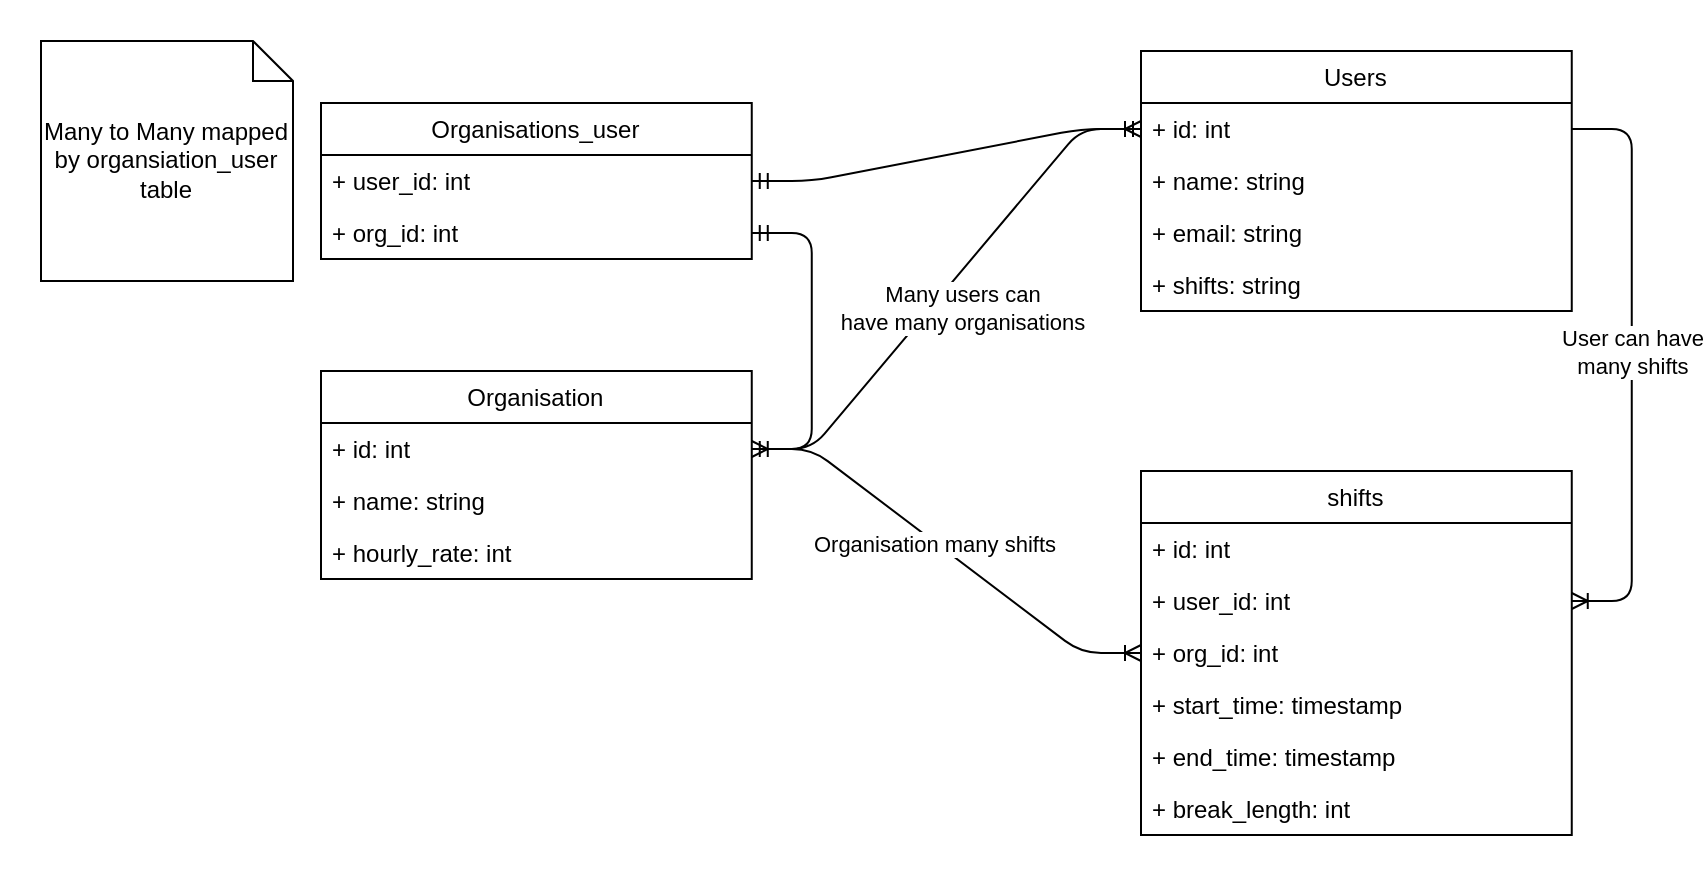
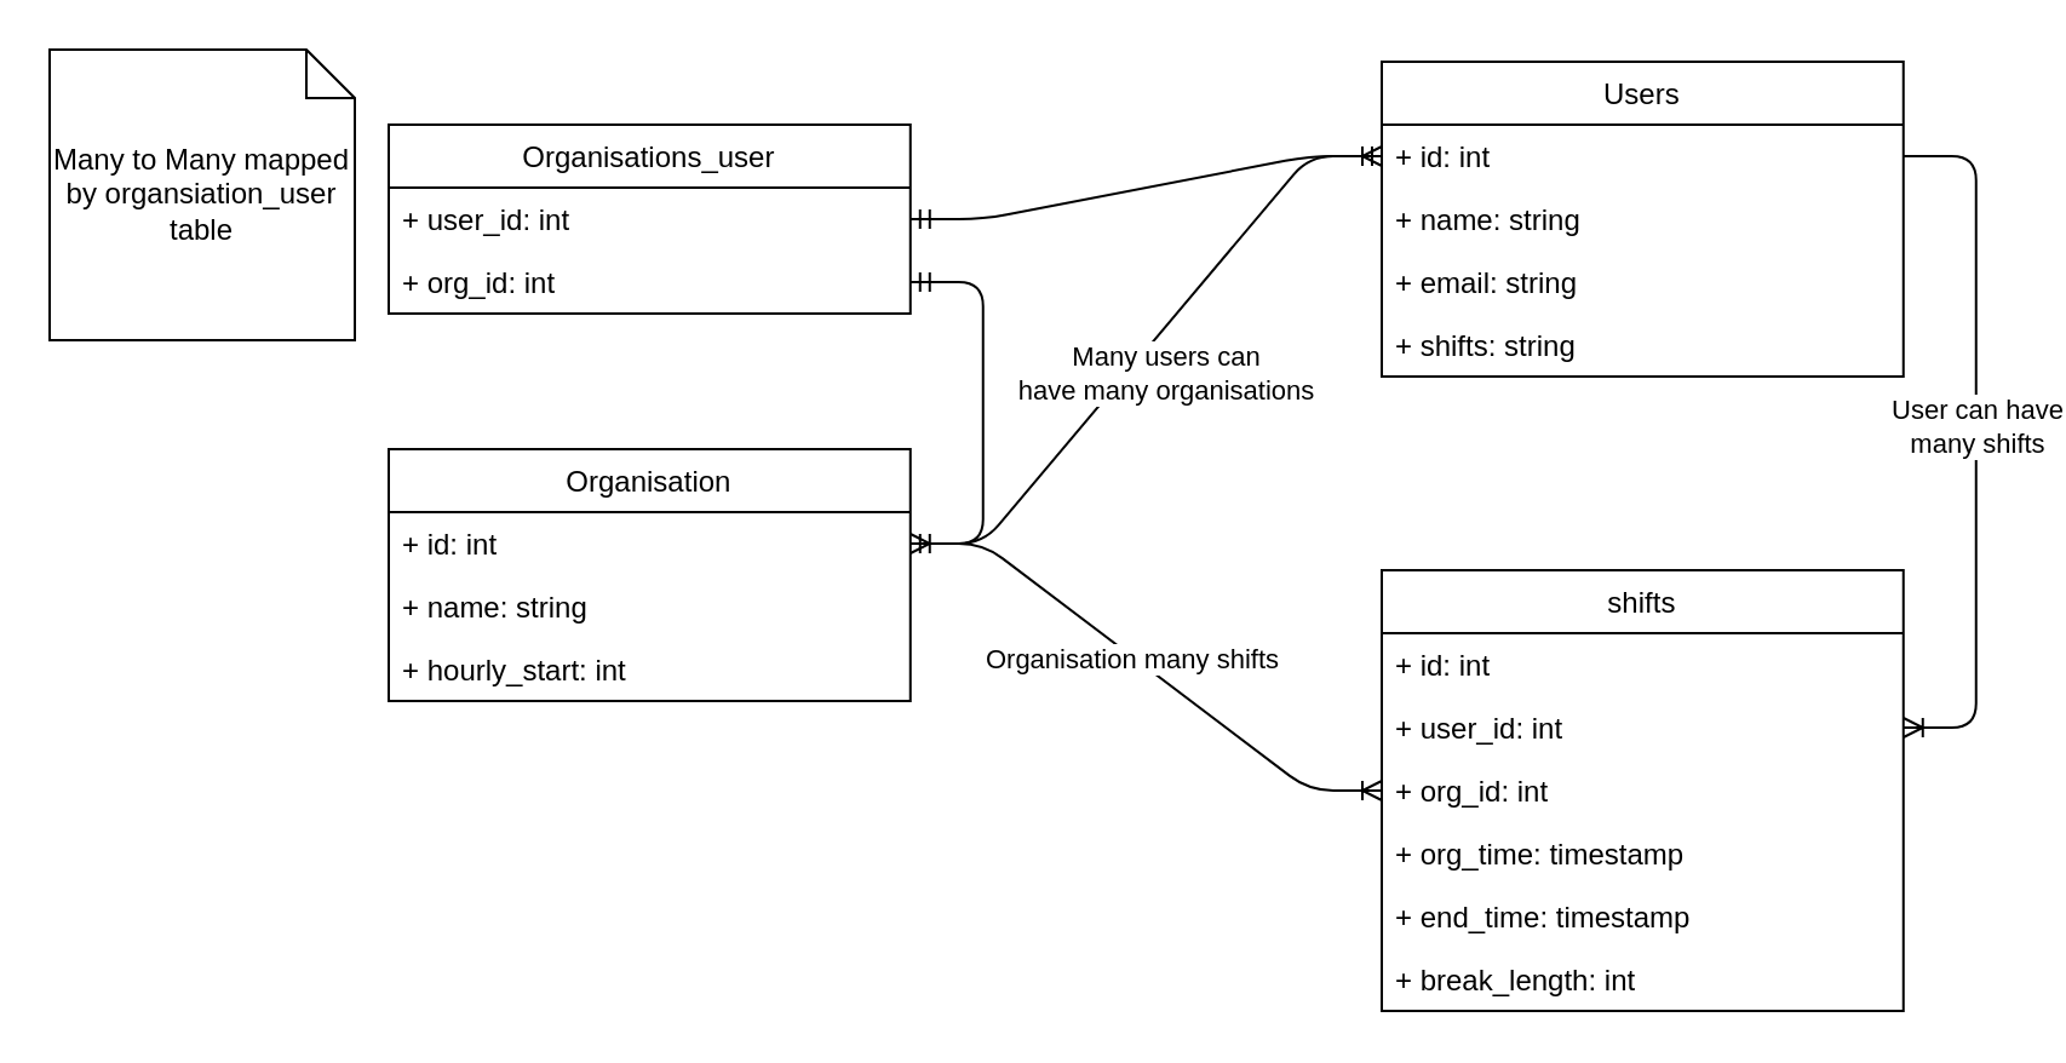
  <mxCell id="0" />
  <mxCell id="1" parent="0" />
  <mxCell id="2" value="Organisation" style="swimlane;fontStyle=0;childLayout=stackLayout;horizontal=1;startSize=26;fillColor=none;horizontalStack=0;resizeParent=1;resizeParentMax=0;resizeLast=0;collapsible=1;marginBottom=0;" vertex="1" parent="1"><mxGeometry x="160" y="185" width="215.38" height="104" as="geometry" /></mxCell>
  <mxCell id="3" value="+ id: int" style="text;strokeColor=none;fillColor=none;align=left;verticalAlign=top;spacingLeft=4;spacingRight=4;overflow=hidden;rotatable=0;points=[[0,0.5],[1,0.5]];portConstraint=eastwest;" vertex="1" parent="2"><mxGeometry y="26" width="215.38" height="26" as="geometry" /></mxCell>
  <mxCell id="4" value="+ name: string" style="text;strokeColor=none;fillColor=none;align=left;verticalAlign=top;spacingLeft=4;spacingRight=4;overflow=hidden;rotatable=0;points=[[0,0.5],[1,0.5]];portConstraint=eastwest;" vertex="1" parent="2"><mxGeometry y="52" width="215.38" height="26" as="geometry" /></mxCell>
- <mxCell id="5" value="+ hourly_rate: int" style="text;strokeColor=none;fillColor=none;align=left;verticalAlign=top;spacingLeft=4;spacingRight=4;overflow=hidden;rotatable=0;points=[[0,0.5],[1,0.5]];portConstraint=eastwest;" vertex="1" parent="2"><mxGeometry y="78" width="215.38" height="26" as="geometry" /></mxCell>
+ <mxCell id="5" value="+ hourly_start: int" style="text;strokeColor=none;fillColor=none;align=left;verticalAlign=top;spacingLeft=4;spacingRight=4;overflow=hidden;rotatable=0;points=[[0,0.5],[1,0.5]];portConstraint=eastwest;" vertex="1" parent="2"><mxGeometry y="78" width="215.38" height="26" as="geometry" /></mxCell>
  <mxCell id="6" value="Users" style="swimlane;fontStyle=0;childLayout=stackLayout;horizontal=1;startSize=26;fillColor=none;horizontalStack=0;resizeParent=1;resizeParentMax=0;resizeLast=0;collapsible=1;marginBottom=0;" vertex="1" parent="1"><mxGeometry x="570" y="25" width="215.38" height="130" as="geometry" /></mxCell>
  <mxCell id="7" value="+ id: int" style="text;strokeColor=none;fillColor=none;align=left;verticalAlign=top;spacingLeft=4;spacingRight=4;overflow=hidden;rotatable=0;points=[[0,0.5],[1,0.5]];portConstraint=eastwest;" vertex="1" parent="6"><mxGeometry y="26" width="215.38" height="26" as="geometry" /></mxCell>
  <mxCell id="8" value="+ name: string" style="text;strokeColor=none;fillColor=none;align=left;verticalAlign=top;spacingLeft=4;spacingRight=4;overflow=hidden;rotatable=0;points=[[0,0.5],[1,0.5]];portConstraint=eastwest;" vertex="1" parent="6"><mxGeometry y="52" width="215.38" height="26" as="geometry" /></mxCell>
  <mxCell id="9" value="+ email: string" style="text;strokeColor=none;fillColor=none;align=left;verticalAlign=top;spacingLeft=4;spacingRight=4;overflow=hidden;rotatable=0;points=[[0,0.5],[1,0.5]];portConstraint=eastwest;" vertex="1" parent="6"><mxGeometry y="78" width="215.38" height="26" as="geometry" /></mxCell>
  <mxCell id="10" value="+ shifts: string" style="text;strokeColor=none;fillColor=none;align=left;verticalAlign=top;spacingLeft=4;spacingRight=4;overflow=hidden;rotatable=0;points=[[0,0.5],[1,0.5]];portConstraint=eastwest;" vertex="1" parent="6"><mxGeometry y="104" width="215.38" height="26" as="geometry" /></mxCell>
  <mxCell id="11" value="shifts" style="swimlane;fontStyle=0;childLayout=stackLayout;horizontal=1;startSize=26;fillColor=none;horizontalStack=0;resizeParent=1;resizeParentMax=0;resizeLast=0;collapsible=1;marginBottom=0;" vertex="1" parent="1"><mxGeometry x="570" y="235" width="215.38" height="182" as="geometry" /></mxCell>
  <mxCell id="12" value="+ id: int" style="text;strokeColor=none;fillColor=none;align=left;verticalAlign=top;spacingLeft=4;spacingRight=4;overflow=hidden;rotatable=0;points=[[0,0.5],[1,0.5]];portConstraint=eastwest;" vertex="1" parent="11"><mxGeometry y="26" width="215.38" height="26" as="geometry" /></mxCell>
  <mxCell id="13" value="+ user_id: int" style="text;strokeColor=none;fillColor=none;align=left;verticalAlign=top;spacingLeft=4;spacingRight=4;overflow=hidden;rotatable=0;points=[[0,0.5],[1,0.5]];portConstraint=eastwest;" vertex="1" parent="11"><mxGeometry y="52" width="215.38" height="26" as="geometry" /></mxCell>
  <mxCell id="14" value="+ org_id: int" style="text;strokeColor=none;fillColor=none;align=left;verticalAlign=top;spacingLeft=4;spacingRight=4;overflow=hidden;rotatable=0;points=[[0,0.5],[1,0.5]];portConstraint=eastwest;" vertex="1" parent="11"><mxGeometry y="78" width="215.38" height="26" as="geometry" /></mxCell>
- <mxCell id="15" value="+ start_time: timestamp" style="text;strokeColor=none;fillColor=none;align=left;verticalAlign=top;spacingLeft=4;spacingRight=4;overflow=hidden;rotatable=0;points=[[0,0.5],[1,0.5]];portConstraint=eastwest;" vertex="1" parent="11"><mxGeometry y="104" width="215.38" height="26" as="geometry" /></mxCell>
+ <mxCell id="15" value="+ org_time: timestamp" style="text;strokeColor=none;fillColor=none;align=left;verticalAlign=top;spacingLeft=4;spacingRight=4;overflow=hidden;rotatable=0;points=[[0,0.5],[1,0.5]];portConstraint=eastwest;" vertex="1" parent="11"><mxGeometry y="104" width="215.38" height="26" as="geometry" /></mxCell>
  <mxCell id="16" value="+ end_time: timestamp" style="text;strokeColor=none;fillColor=none;align=left;verticalAlign=top;spacingLeft=4;spacingRight=4;overflow=hidden;rotatable=0;points=[[0,0.5],[1,0.5]];portConstraint=eastwest;" vertex="1" parent="11"><mxGeometry y="130" width="215.38" height="26" as="geometry" /></mxCell>
  <mxCell id="17" value="+ break_length: int" style="text;strokeColor=none;fillColor=none;align=left;verticalAlign=top;spacingLeft=4;spacingRight=4;overflow=hidden;rotatable=0;points=[[0,0.5],[1,0.5]];portConstraint=eastwest;" vertex="1" parent="11"><mxGeometry y="156" width="215.38" height="26" as="geometry" /></mxCell>
  <mxCell id="18" value="" style="edgeStyle=entityRelationEdgeStyle;fontSize=12;html=1;endArrow=ERoneToMany;exitX=1;exitY=0.5;exitDx=0;exitDy=0;entryX=0;entryY=0.5;entryDx=0;entryDy=0;" edge="1" parent="1" source="3" target="14"><mxGeometry width="100" height="100" relative="1" as="geometry"><mxPoint x="450" y="345" as="sourcePoint" /><mxPoint x="550" y="245" as="targetPoint" /></mxGeometry></mxCell>
  <mxCell id="19" value="Organisation many shifts" style="edgeLabel;html=1;align=center;verticalAlign=middle;resizable=0;points=[];" vertex="1" connectable="0" parent="18"><mxGeometry x="-0.063" y="-1" relative="1" as="geometry"><mxPoint as="offset" /></mxGeometry></mxCell>
  <mxCell id="20" value="Organisations_user" style="swimlane;fontStyle=0;childLayout=stackLayout;horizontal=1;startSize=26;fillColor=none;horizontalStack=0;resizeParent=1;resizeParentMax=0;resizeLast=0;collapsible=1;marginBottom=0;" vertex="1" parent="1"><mxGeometry x="160" y="51" width="215.38" height="78" as="geometry" /></mxCell>
  <mxCell id="21" value="+ user_id: int" style="text;strokeColor=none;fillColor=none;align=left;verticalAlign=top;spacingLeft=4;spacingRight=4;overflow=hidden;rotatable=0;points=[[0,0.5],[1,0.5]];portConstraint=eastwest;" vertex="1" parent="20"><mxGeometry y="26" width="215.38" height="26" as="geometry" /></mxCell>
  <mxCell id="22" value="+ org_id: int" style="text;strokeColor=none;fillColor=none;align=left;verticalAlign=top;spacingLeft=4;spacingRight=4;overflow=hidden;rotatable=0;points=[[0,0.5],[1,0.5]];portConstraint=eastwest;" vertex="1" parent="20"><mxGeometry y="52" width="215.38" height="26" as="geometry" /></mxCell>
  <mxCell id="23" value="" style="edgeStyle=entityRelationEdgeStyle;fontSize=12;html=1;endArrow=ERoneToMany;exitX=1;exitY=0.5;exitDx=0;exitDy=0;" edge="1" parent="1" source="7" target="13"><mxGeometry width="100" height="100" relative="1" as="geometry"><mxPoint x="450" y="345" as="sourcePoint" /><mxPoint x="550" y="245" as="targetPoint" /></mxGeometry></mxCell>
  <mxCell id="24" value="User can have&lt;br&gt;many shifts" style="edgeLabel;html=1;align=center;verticalAlign=middle;resizable=0;points=[];" vertex="1" connectable="0" parent="23"><mxGeometry x="-0.049" relative="1" as="geometry"><mxPoint as="offset" /></mxGeometry></mxCell>
  <mxCell id="25" value="" style="edgeStyle=entityRelationEdgeStyle;fontSize=12;html=1;endArrow=ERmany;startArrow=ERmany;exitX=1;exitY=0.5;exitDx=0;exitDy=0;entryX=0;entryY=0.5;entryDx=0;entryDy=0;" edge="1" parent="1" source="3" target="7"><mxGeometry width="100" height="100" relative="1" as="geometry"><mxPoint x="450" y="335" as="sourcePoint" /><mxPoint x="550" y="235" as="targetPoint" /></mxGeometry></mxCell>
  <mxCell id="26" value="Many users can&lt;br&gt;have many organisations" style="edgeLabel;html=1;align=center;verticalAlign=middle;resizable=0;points=[];" vertex="1" connectable="0" parent="25"><mxGeometry x="-0.119" relative="1" as="geometry"><mxPoint x="18" y="-2" as="offset" /></mxGeometry></mxCell>
  <mxCell id="27" value="Many to Many mapped by organsiation_user table" style="shape=note;size=20;whiteSpace=wrap;html=1;" vertex="1" parent="1"><mxGeometry x="20" y="20" width="126" height="120" as="geometry" /></mxCell>
  <mxCell id="28" value="" style="edgeStyle=entityRelationEdgeStyle;fontSize=12;html=1;endArrow=ERmandOne;startArrow=ERmandOne;exitX=1;exitY=0.5;exitDx=0;exitDy=0;entryX=0;entryY=0.5;entryDx=0;entryDy=0;" edge="1" parent="1" source="21" target="7"><mxGeometry width="100" height="100" relative="1" as="geometry"><mxPoint x="450" y="305" as="sourcePoint" /><mxPoint x="550" y="205" as="targetPoint" /></mxGeometry></mxCell>
  <mxCell id="29" value="" style="edgeStyle=entityRelationEdgeStyle;fontSize=12;html=1;endArrow=ERmandOne;startArrow=ERmandOne;" edge="1" parent="1" source="22" target="3"><mxGeometry width="100" height="100" relative="1" as="geometry"><mxPoint x="405.38" y="100" as="sourcePoint" /><mxPoint x="580" y="74" as="targetPoint" /></mxGeometry></mxCell>
